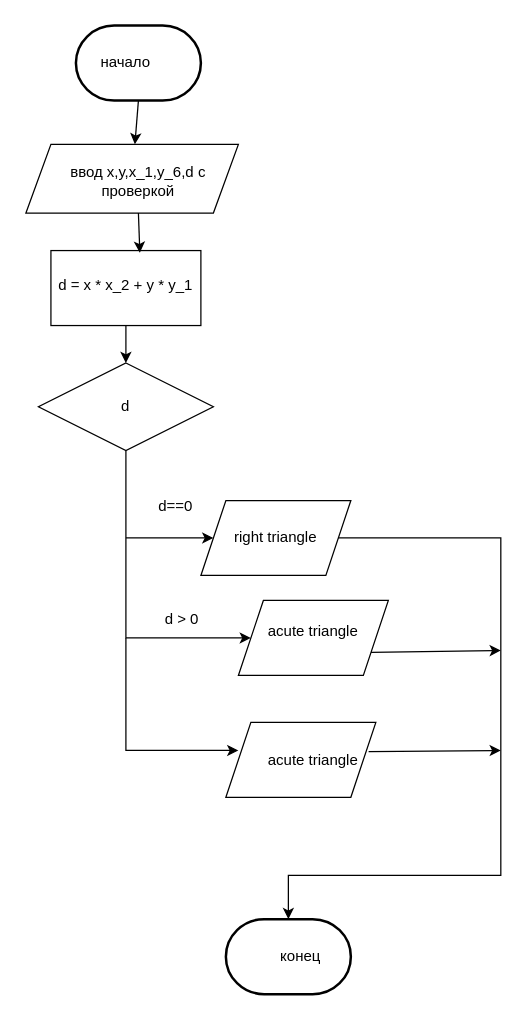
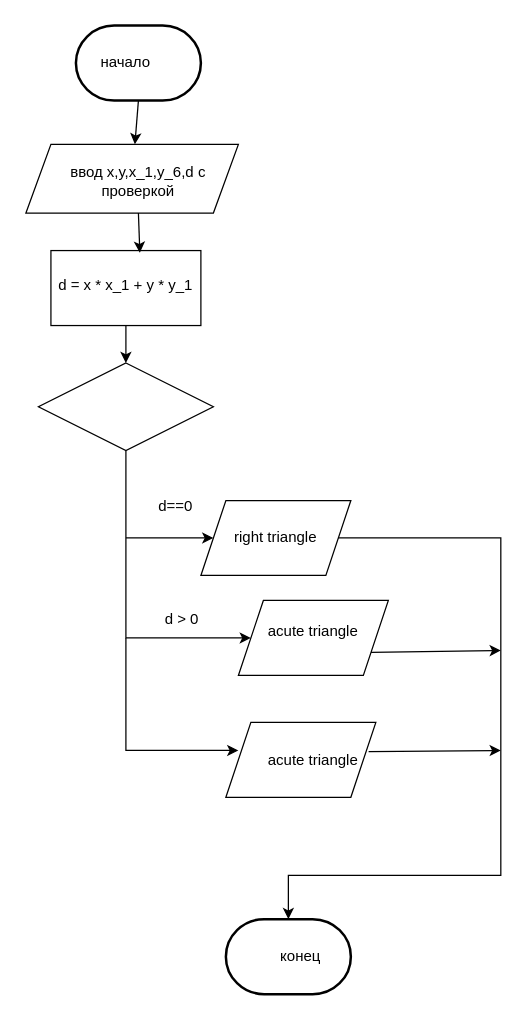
  <mxCell id="0" />
  <mxCell id="1" parent="0" />
  <mxCell id="2" style="edgeStyle=none;rounded=0;orthogonalLoop=1;jettySize=auto;html=1;exitX=0.5;exitY=1;exitDx=0;exitDy=0;exitPerimeter=0;" edge="1" parent="1" source="3" target="6"><mxGeometry relative="1" as="geometry" /></mxCell>
  <mxCell id="3" value="" style="strokeWidth=2;html=1;shape=mxgraph.flowchart.terminator;whiteSpace=wrap;" vertex="1" parent="1"><mxGeometry x="60" y="20" width="100" height="60" as="geometry" /></mxCell>
  <mxCell id="4" value="начало" style="text;html=1;strokeColor=none;fillColor=none;align=center;verticalAlign=middle;whiteSpace=wrap;rounded=0;" vertex="1" parent="1"><mxGeometry x="70" y="30" width="60" height="40" as="geometry" /></mxCell>
  <mxCell id="5" value="Text" style="text;html=1;strokeColor=none;fillColor=none;align=center;verticalAlign=middle;whiteSpace=wrap;rounded=0;" vertex="1" parent="1"><mxGeometry x="80" y="125" width="60" height="30" as="geometry" /></mxCell>
  <mxCell id="6" value="" style="shape=parallelogram;perimeter=parallelogramPerimeter;whiteSpace=wrap;html=1;fixedSize=1;" vertex="1" parent="1"><mxGeometry x="20" y="115" width="170" height="55" as="geometry" /></mxCell>
  <mxCell id="7" value="" style="rounded=0;whiteSpace=wrap;html=1;" vertex="1" parent="1"><mxGeometry x="40" y="200" width="120" height="60" as="geometry" /></mxCell>
  <mxCell id="8" value="" style="strokeWidth=2;html=1;shape=mxgraph.flowchart.terminator;whiteSpace=wrap;" vertex="1" parent="1"><mxGeometry x="180" y="735" width="100" height="60" as="geometry" /></mxCell>
  <mxCell id="9" value="конец" style="text;html=1;strokeColor=none;fillColor=none;align=center;verticalAlign=middle;whiteSpace=wrap;rounded=0;" vertex="1" parent="1"><mxGeometry x="210" y="750" width="60" height="30" as="geometry" /></mxCell>
  <mxCell id="10" style="edgeStyle=none;rounded=0;orthogonalLoop=1;jettySize=auto;html=1;exitX=0.5;exitY=1;exitDx=0;exitDy=0;entryX=0.593;entryY=0.03;entryDx=0;entryDy=0;entryPerimeter=0;" edge="1" parent="1" source="11" target="7"><mxGeometry relative="1" as="geometry" /></mxCell>
  <mxCell id="11" value="ввод х,у,х_1,у_6,d с проверкой" style="text;html=1;strokeColor=none;fillColor=none;align=center;verticalAlign=middle;whiteSpace=wrap;rounded=0;" vertex="1" parent="1"><mxGeometry x="45" y="120" width="130" height="50" as="geometry" /></mxCell>
  <mxCell id="12" style="edgeStyle=elbowEdgeStyle;rounded=0;orthogonalLoop=1;jettySize=auto;html=1;entryX=0.5;entryY=0;entryDx=0;entryDy=0;elbow=vertical;" edge="1" parent="1" target="15"><mxGeometry relative="1" as="geometry"><mxPoint x="100" y="260" as="sourcePoint" /></mxGeometry></mxCell>
- <mxCell id="13" value="d = x * x_2 + y * y_1" style="text;html=1;strokeColor=none;fillColor=none;align=center;verticalAlign=middle;whiteSpace=wrap;rounded=0;" vertex="1" parent="1"><mxGeometry x="40" y="210" width="120" height="35" as="geometry" /></mxCell>
+ <mxCell id="13" value="d = x * x_1 + y * y_1" style="text;html=1;strokeColor=none;fillColor=none;align=center;verticalAlign=middle;whiteSpace=wrap;rounded=0;" vertex="1" parent="1"><mxGeometry x="40" y="210" width="120" height="35" as="geometry" /></mxCell>
  <mxCell id="14" style="edgeStyle=elbowEdgeStyle;rounded=0;orthogonalLoop=1;jettySize=auto;html=1;exitX=0.5;exitY=1;exitDx=0;exitDy=0;" edge="1" parent="1" source="15"><mxGeometry relative="1" as="geometry"><mxPoint x="200" y="510" as="targetPoint" /><Array as="points"><mxPoint x="100" y="530" /></Array></mxGeometry></mxCell>
  <mxCell id="15" value="" style="rhombus;whiteSpace=wrap;html=1;" vertex="1" parent="1"><mxGeometry x="30" y="290" width="140" height="70" as="geometry" /></mxCell>
- <mxCell id="16" value="d" style="text;html=1;strokeColor=none;fillColor=none;align=center;verticalAlign=middle;whiteSpace=wrap;rounded=0;" vertex="1" parent="1"><mxGeometry x="70" y="310" width="60" height="30" as="geometry" /></mxCell>
  <mxCell id="17" value="" style="endArrow=classic;html=1;rounded=0;" edge="1" parent="1"><mxGeometry width="50" height="50" relative="1" as="geometry"><mxPoint x="120" y="430" as="sourcePoint" /><mxPoint x="170" y="430" as="targetPoint" /><Array as="points"><mxPoint x="100" y="430" /><mxPoint x="120" y="430" /></Array></mxGeometry></mxCell>
  <mxCell id="18" value="" style="shape=parallelogram;perimeter=parallelogramPerimeter;whiteSpace=wrap;html=1;fixedSize=1;" vertex="1" parent="1"><mxGeometry x="160" y="400" width="120" height="60" as="geometry" /></mxCell>
  <mxCell id="19" value="d==0" style="text;html=1;strokeColor=none;fillColor=none;align=center;verticalAlign=middle;whiteSpace=wrap;rounded=0;" vertex="1" parent="1"><mxGeometry x="110" y="390" width="60" height="30" as="geometry" /></mxCell>
  <mxCell id="20" value="right triangle" style="text;html=1;strokeColor=none;fillColor=none;align=center;verticalAlign=middle;whiteSpace=wrap;rounded=0;" vertex="1" parent="1"><mxGeometry x="180" y="400" width="80" height="60" as="geometry" /></mxCell>
  <mxCell id="21" value="d &gt; 0" style="text;html=1;strokeColor=none;fillColor=none;align=center;verticalAlign=middle;whiteSpace=wrap;rounded=0;" vertex="1" parent="1"><mxGeometry x="115" y="480" width="60" height="30" as="geometry" /></mxCell>
  <mxCell id="22" value="" style="shape=parallelogram;perimeter=parallelogramPerimeter;whiteSpace=wrap;html=1;fixedSize=1;" vertex="1" parent="1"><mxGeometry x="190" y="480" width="120" height="60" as="geometry" /></mxCell>
  <mxCell id="23" value="acute triangle" style="text;html=1;strokeColor=none;fillColor=none;align=center;verticalAlign=middle;whiteSpace=wrap;rounded=0;" vertex="1" parent="1"><mxGeometry x="210" y="480" width="80" height="50" as="geometry" /></mxCell>
  <mxCell id="24" value="" style="endArrow=classic;html=1;rounded=0;" edge="1" parent="1"><mxGeometry width="50" height="50" relative="1" as="geometry"><mxPoint x="100" y="510" as="sourcePoint" /><mxPoint x="190" y="600" as="targetPoint" /><Array as="points"><mxPoint x="100" y="600" /></Array></mxGeometry></mxCell>
  <mxCell id="25" value="" style="shape=parallelogram;perimeter=parallelogramPerimeter;whiteSpace=wrap;html=1;fixedSize=1;" vertex="1" parent="1"><mxGeometry x="180" y="577.5" width="120" height="60" as="geometry" /></mxCell>
  <mxCell id="26" value="acute triangle" style="text;html=1;strokeColor=none;fillColor=none;align=center;verticalAlign=middle;whiteSpace=wrap;rounded=0;" vertex="1" parent="1"><mxGeometry x="210" y="590" width="80" height="35" as="geometry" /></mxCell>
  <mxCell id="27" value="" style="endArrow=classic;html=1;rounded=0;exitX=1;exitY=0.5;exitDx=0;exitDy=0;" edge="1" parent="1" source="18" target="8"><mxGeometry width="50" height="50" relative="1" as="geometry"><mxPoint x="240" y="590" as="sourcePoint" /><mxPoint x="400" y="770" as="targetPoint" /><Array as="points"><mxPoint x="400" y="430" /><mxPoint x="400" y="700" /><mxPoint x="230" y="700" /></Array></mxGeometry></mxCell>
  <mxCell id="28" value="" style="endArrow=classic;html=1;rounded=0;exitX=1;exitY=0.75;exitDx=0;exitDy=0;" edge="1" parent="1" source="22"><mxGeometry width="50" height="50" relative="1" as="geometry"><mxPoint x="270" y="562" as="sourcePoint" /><mxPoint x="400" y="520" as="targetPoint" /></mxGeometry></mxCell>
  <mxCell id="29" value="" style="endArrow=classic;html=1;rounded=0;exitX=0.952;exitY=0.392;exitDx=0;exitDy=0;exitPerimeter=0;" edge="1" parent="1" source="25"><mxGeometry width="50" height="50" relative="1" as="geometry"><mxPoint x="240" y="590" as="sourcePoint" /><mxPoint x="400" y="600" as="targetPoint" /></mxGeometry></mxCell>
